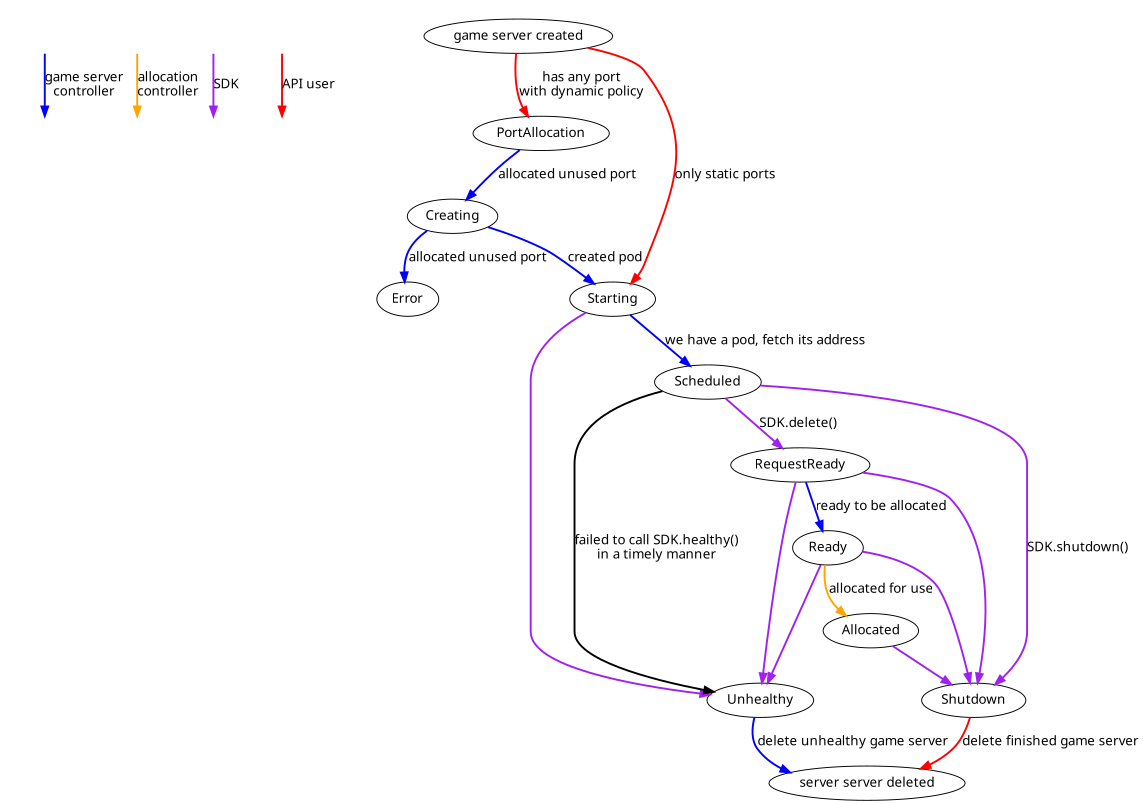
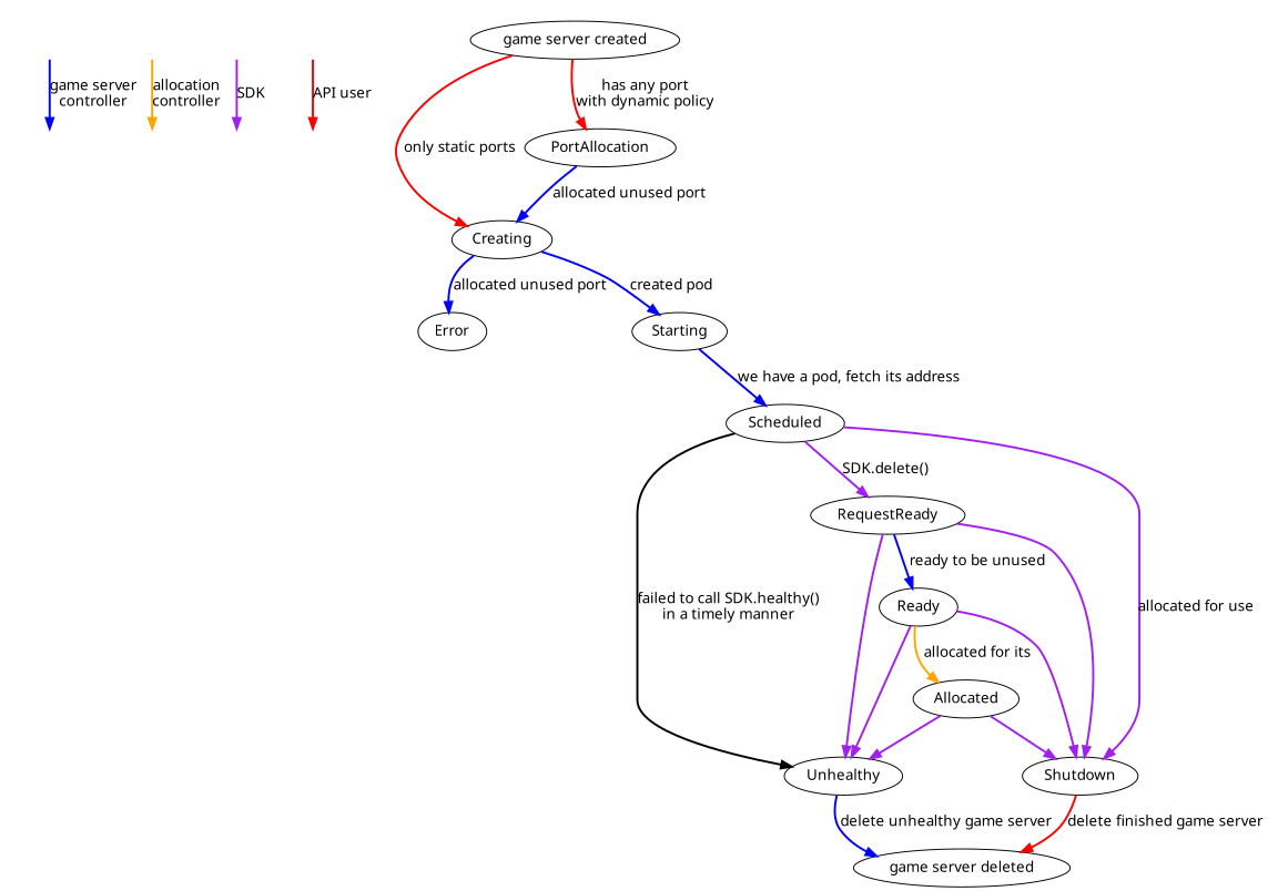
  digraph {
    fontname="Noto Sans"
    node [fontname="Noto Sans"]
    edge [color=purple fontname="Noto Sans" penwidth=2]
    s1 [style=invis]
    s2 [style=invis]
    s3 [style=invis]
    s4 [style=invis]
    s5 [style=invis]
    s6 [style=invis]
    s7 [style=invis]
    s8 [style=invis]
    n9 [label="game server created"]
    PortAllocation
    Creating
    Error
    Starting
    Scheduled
    RequestReady
    Shutdown
    Unhealthy
    Ready
-   n19 [label="server server deleted"]
+   n19 [label="game server deleted"]
    Allocated
    subgraph cluster_1 {
      style=invis
      s1
      s2
      s3
      s4
      s5
      s6
      s7
      s8
    }
    s1 -> s2 [color=red label="API user"]
    s3 -> s4 [label=SDK]
    s5 -> s6 [color=orange label="allocation\ncontroller"]
    s7 -> s8 [color=blue label="game server\ncontroller"]
    n9 -> PortAllocation [color=red label="has any port\nwith dynamic policy"]
-   n9 -> Starting [color=red label="only static ports"]
+   n9 -> Creating [color=red label="only static ports"]
    PortAllocation -> Creating [color=blue label="allocated unused port"]
    Creating -> Error [color=blue label="allocated unused port"]
    Creating -> Starting [color=blue label="created pod"]
    Starting -> Scheduled [color=blue label="we have a pod, fetch its address"]
    Scheduled -> RequestReady [label="SDK.delete()"]
-   Scheduled -> Shutdown [label="SDK.shutdown()"]
+   Scheduled -> Shutdown [label="allocated for use"]
    Scheduled -> Unhealthy [label="failed to call SDK.healthy()\nin a timely manner" color=""]
    RequestReady -> Shutdown
    RequestReady -> Unhealthy
-   RequestReady -> Ready [color=blue label="ready to be allocated"]
+   RequestReady -> Ready [color=blue label="ready to be unused"]
    Shutdown -> n19 [color=red label="delete finished game server"]
    Unhealthy -> n19 [color=blue label="delete unhealthy game server"]
    Ready -> Shutdown
    Ready -> Unhealthy
-   Ready -> Allocated [color=orange label="allocated for use"]
+   Ready -> Allocated [color=orange label="allocated for its"]
    Allocated -> Shutdown
-   Starting -> Unhealthy
+   Allocated -> Unhealthy
  }
